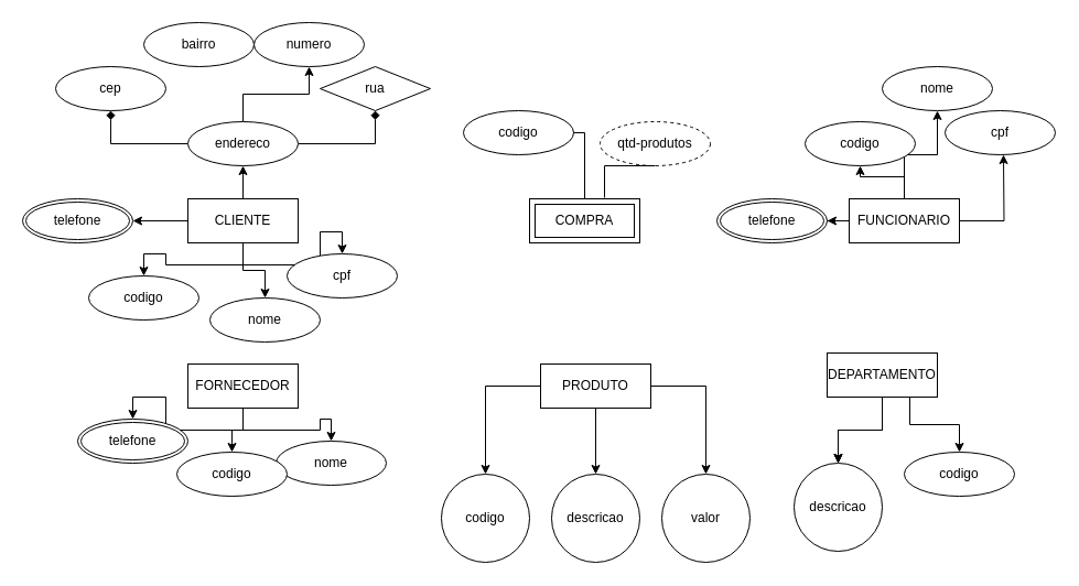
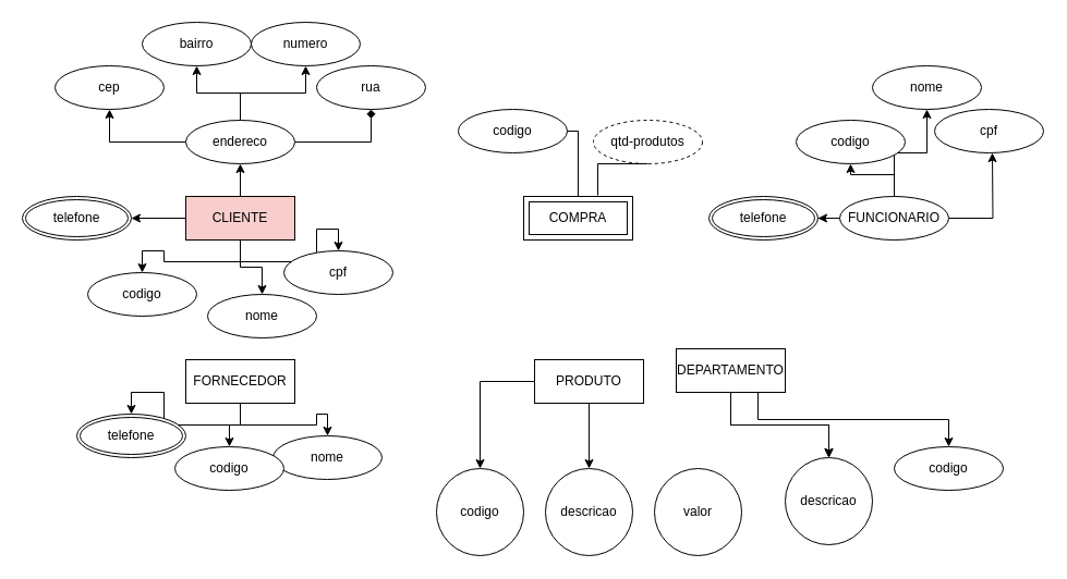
  <mxCell id="0" />
  <mxCell id="1" parent="0" />
  <mxCell id="2" style="edgeStyle=orthogonalEdgeStyle;rounded=0;orthogonalLoop=1;jettySize=auto;html=1;" edge="1" parent="1" source="7" target="47"><mxGeometry relative="1" as="geometry"><mxPoint x="220" y="130" as="targetPoint" /></mxGeometry></mxCell>
  <mxCell id="3" style="edgeStyle=orthogonalEdgeStyle;rounded=0;orthogonalLoop=1;jettySize=auto;html=1;" edge="1" parent="1" source="7" target="52"><mxGeometry relative="1" as="geometry"><mxPoint y="200" as="targetPoint" x="130" /></mxGeometry></mxCell>
  <mxCell id="4" style="edgeStyle=orthogonalEdgeStyle;rounded=0;orthogonalLoop=1;jettySize=auto;html=1;exitX=0.5;exitY=1;exitDx=0;exitDy=0;" edge="1" parent="1" source="7" target="53"><mxGeometry relative="1" as="geometry"><mxPoint x="140" y="240" as="targetPoint" /></mxGeometry></mxCell>
  <mxCell id="5" style="edgeStyle=orthogonalEdgeStyle;rounded=0;orthogonalLoop=1;jettySize=auto;html=1;" edge="1" parent="1" source="7" target="54"><mxGeometry relative="1" as="geometry"><mxPoint x="220" y="280" as="targetPoint" /></mxGeometry></mxCell>
  <mxCell id="6" style="edgeStyle=orthogonalEdgeStyle;rounded=0;orthogonalLoop=1;jettySize=auto;html=1;" edge="1" parent="1" source="7" target="55"><mxGeometry relative="1" as="geometry"><mxPoint x="290" y="260" as="targetPoint" /></mxGeometry></mxCell>
- <mxCell id="7" value="CLIENTE" style="whiteSpace=wrap;html=1;align=center;" vertex="1" parent="1"><mxGeometry x="170" y="180" width="100" height="40" as="geometry" /></mxCell>
+ <mxCell id="7" value="CLIENTE" style="whiteSpace=wrap;html=1;align=center;fillColor=#f8cecc;" vertex="1" parent="1"><mxGeometry x="170" y="180" width="100" height="40" as="geometry" /></mxCell>
  <mxCell id="8" value="COMPRA" style="shape=ext;margin=3;double=1;whiteSpace=wrap;html=1;align=center;" vertex="1" parent="1"><mxGeometry x="480" y="180" width="100" height="40" as="geometry" /></mxCell>
  <mxCell id="9" style="edgeStyle=orthogonalEdgeStyle;rounded=0;orthogonalLoop=1;jettySize=auto;html=1;" edge="1" parent="1" source="13" target="36"><mxGeometry relative="1" as="geometry"><mxPoint x="780" y="130" as="targetPoint" /></mxGeometry></mxCell>
  <mxCell id="10" style="edgeStyle=orthogonalEdgeStyle;rounded=0;orthogonalLoop=1;jettySize=auto;html=1;" edge="1" parent="1" source="13" target="37"><mxGeometry relative="1" as="geometry"><mxPoint x="850" y="120" as="targetPoint" /></mxGeometry></mxCell>
  <mxCell id="11" style="edgeStyle=orthogonalEdgeStyle;rounded=0;orthogonalLoop=1;jettySize=auto;html=1;" edge="1" parent="1" source="13"><mxGeometry relative="1" as="geometry"><mxPoint x="910" y="140" as="targetPoint" /></mxGeometry></mxCell>
  <mxCell id="12" style="edgeStyle=orthogonalEdgeStyle;rounded=0;orthogonalLoop=1;jettySize=auto;html=1;" edge="1" parent="1" source="13" target="39"><mxGeometry relative="1" as="geometry"><mxPoint x="730" y="200" as="targetPoint" /></mxGeometry></mxCell>
- <mxCell id="13" value="FUNCIONARIO" style="whiteSpace=wrap;html=1;align=center;" vertex="1" parent="1"><mxGeometry x="770" y="180" width="100" height="40" as="geometry" /></mxCell>
+ <mxCell id="13" value="FUNCIONARIO" style="ellipse;whiteSpace=wrap;html=1;align=center;" vertex="1" parent="1"><mxGeometry x="770" y="180" width="100" height="40" as="geometry" /></mxCell>
  <mxCell id="14" value="" style="edgeStyle=orthogonalEdgeStyle;rounded=0;orthogonalLoop=1;jettySize=auto;html=1;" edge="1" parent="1" source="17" target="31"><mxGeometry relative="1" as="geometry" /></mxCell>
- <mxCell id="15" value="" style="edgeStyle=orthogonalEdgeStyle;rounded=0;orthogonalLoop=1;jettySize=auto;html=1;" edge="1" parent="1" source="17" target="32"><mxGeometry relative="1" as="geometry" /></mxCell>
  <mxCell id="16" value="" style="edgeStyle=orthogonalEdgeStyle;rounded=0;orthogonalLoop=1;jettySize=auto;html=1;" edge="1" parent="1" source="17" target="33"><mxGeometry relative="1" as="geometry" /></mxCell>
  <mxCell id="17" value="PRODUTO" style="whiteSpace=wrap;html=1;align=center;" vertex="1" parent="1"><mxGeometry x="490" y="330" width="100" height="40" as="geometry" /></mxCell>
  <mxCell id="18" style="edgeStyle=orthogonalEdgeStyle;rounded=0;orthogonalLoop=1;jettySize=auto;html=1;" edge="1" parent="1" source="21" target="40"><mxGeometry relative="1" as="geometry"><mxPoint x="300" y="420" as="targetPoint" /></mxGeometry></mxCell>
  <mxCell id="19" style="edgeStyle=orthogonalEdgeStyle;rounded=0;orthogonalLoop=1;jettySize=auto;html=1;" edge="1" parent="1" source="21" target="41"><mxGeometry relative="1" as="geometry"><mxPoint x="210" y="430" as="targetPoint" /></mxGeometry></mxCell>
  <mxCell id="20" style="edgeStyle=orthogonalEdgeStyle;rounded=0;orthogonalLoop=1;jettySize=auto;html=1;" edge="1" parent="1" source="21" target="42"><mxGeometry relative="1" as="geometry"><mxPoint x="120" y="400" as="targetPoint" /></mxGeometry></mxCell>
  <mxCell id="21" value="FORNECEDOR" style="whiteSpace=wrap;html=1;align=center;" vertex="1" parent="1"><mxGeometry x="170" y="330" width="100" height="40" as="geometry" /></mxCell>
  <mxCell id="22" value="" style="edgeStyle=orthogonalEdgeStyle;rounded=0;orthogonalLoop=1;jettySize=auto;html=1;" edge="1" parent="1" source="26" target="34"><mxGeometry relative="1" as="geometry" /></mxCell>
  <mxCell id="23" value="" style="edgeStyle=orthogonalEdgeStyle;rounded=0;orthogonalLoop=1;jettySize=auto;html=1;" edge="1" parent="1" source="26" target="34"><mxGeometry relative="1" as="geometry" /></mxCell>
  <mxCell id="24" value="" style="edgeStyle=orthogonalEdgeStyle;rounded=0;orthogonalLoop=1;jettySize=auto;html=1;" edge="1" parent="1" source="26" target="34"><mxGeometry relative="1" as="geometry" /></mxCell>
  <mxCell id="25" style="edgeStyle=orthogonalEdgeStyle;rounded=0;orthogonalLoop=1;jettySize=auto;html=1;exitX=0.75;exitY=1;exitDx=0;exitDy=0;" edge="1" parent="1" source="26" target="35"><mxGeometry relative="1" as="geometry"><mxPoint x="870" y="430" as="targetPoint" /></mxGeometry></mxCell>
- <mxCell id="26" value="DEPARTAMENTO" style="whiteSpace=wrap;html=1;align=center;" vertex="1" parent="1"><mxGeometry x="750" y="320" width="100" height="40" as="geometry" /></mxCell>
+ <mxCell id="26" value="DEPARTAMENTO" style="whiteSpace=wrap;html=1;align=center;" vertex="1" parent="1"><mxGeometry x="620" y="320" width="100" height="40" as="geometry" /></mxCell>
  <mxCell id="27" value="codigo" style="ellipse;whiteSpace=wrap;html=1;align=center;" vertex="1" parent="1"><mxGeometry x="420" y="100" width="100" height="40" as="geometry" /></mxCell>
  <mxCell id="28" value="qtd-produtos" style="ellipse;whiteSpace=wrap;html=1;align=center;dashed=1;" vertex="1" parent="1"><mxGeometry x="544" y="110" width="100" height="40" as="geometry" /></mxCell>
  <mxCell id="29" value="" style="endArrow=none;html=1;rounded=0;" edge="1" parent="1" source="27" target="8"><mxGeometry relative="1" as="geometry"><mxPoint x="410" y="270" as="sourcePoint" /><mxPoint x="570" y="270" as="targetPoint" /><Array as="points"><mxPoint x="530" y="120" /></Array></mxGeometry></mxCell>
  <mxCell id="30" value="" style="endArrow=none;html=1;rounded=0;entryX=0.5;entryY=1;entryDx=0;entryDy=0;exitX=0.68;exitY=-0.025;exitDx=0;exitDy=0;exitPerimeter=0;" edge="1" parent="1" source="8" target="28"><mxGeometry relative="1" as="geometry"><mxPoint x="410" y="270" as="sourcePoint" /><mxPoint x="570" y="270" as="targetPoint" /><Array as="points"><mxPoint x="548" y="150" /></Array></mxGeometry></mxCell>
  <mxCell id="31" value="codigo" style="ellipse;whiteSpace=wrap;html=1;" vertex="1" parent="1"><mxGeometry x="400" y="430" width="80" height="80" as="geometry" /></mxCell>
  <mxCell id="32" value="valor" style="ellipse;whiteSpace=wrap;html=1;" vertex="1" parent="1"><mxGeometry x="600" y="430" width="80" height="80" as="geometry" /></mxCell>
  <mxCell id="33" value="descricao" style="ellipse;whiteSpace=wrap;html=1;" vertex="1" parent="1"><mxGeometry x="500" y="430" width="80" height="80" as="geometry" /></mxCell>
  <mxCell id="34" value="descricao" style="ellipse;whiteSpace=wrap;html=1;" vertex="1" parent="1"><mxGeometry x="720" y="420" width="80" height="80" as="geometry" /></mxCell>
  <mxCell id="35" value="codigo" style="ellipse;whiteSpace=wrap;html=1;align=center;" vertex="1" parent="1"><mxGeometry x="820" y="410" width="100" height="40" as="geometry" /></mxCell>
  <mxCell id="36" value="codigo" style="ellipse;whiteSpace=wrap;html=1;align=center;" vertex="1" parent="1"><mxGeometry x="730" y="110" width="100" height="40" as="geometry" /></mxCell>
  <mxCell id="37" value="nome" style="ellipse;whiteSpace=wrap;html=1;align=center;" vertex="1" parent="1"><mxGeometry x="800" y="60" width="100" height="40" as="geometry" /></mxCell>
  <mxCell id="38" value="cpf" style="ellipse;whiteSpace=wrap;html=1;align=center;" vertex="1" parent="1"><mxGeometry x="857" y="100" width="100" height="40" as="geometry" /></mxCell>
  <mxCell id="39" value="telefone" style="ellipse;shape=doubleEllipse;margin=3;whiteSpace=wrap;html=1;align=center;" vertex="1" parent="1"><mxGeometry x="650" y="180" width="100" height="40" as="geometry" /></mxCell>
  <mxCell id="40" value="nome" style="ellipse;whiteSpace=wrap;html=1;align=center;" vertex="1" parent="1"><mxGeometry x="250" y="400" width="100" height="40" as="geometry" /></mxCell>
  <mxCell id="41" value="codigo" style="ellipse;whiteSpace=wrap;html=1;align=center;" vertex="1" parent="1"><mxGeometry x="160" y="410" width="100" height="40" as="geometry" /></mxCell>
  <mxCell id="42" value="telefone" style="ellipse;shape=doubleEllipse;margin=3;whiteSpace=wrap;html=1;align=center;" vertex="1" parent="1"><mxGeometry x="70" y="380" width="100" height="40" as="geometry" /></mxCell>
+ <mxCell id="43" style="edgeStyle=orthogonalEdgeStyle;rounded=0;orthogonalLoop=1;jettySize=auto;html=1;" edge="1" parent="1" source="47" target="48"><mxGeometry relative="1" as="geometry"><mxPoint x="220" y="60" as="targetPoint" /></mxGeometry></mxCell>
  <mxCell id="44" style="edgeStyle=orthogonalEdgeStyle;rounded=0;orthogonalLoop=1;jettySize=auto;html=1;" edge="1" parent="1" source="47" target="49"><mxGeometry relative="1" as="geometry"><mxPoint x="280" y="40" as="targetPoint" /></mxGeometry></mxCell>
  <mxCell id="45" style="edgeStyle=orthogonalEdgeStyle;rounded=0;orthogonalLoop=1;jettySize=auto;html=1;endArrow=diamond;" edge="1" parent="1" source="47" target="50"><mxGeometry relative="1" as="geometry"><mxPoint x="310" y="100" as="targetPoint" /></mxGeometry></mxCell>
- <mxCell id="46" style="edgeStyle=orthogonalEdgeStyle;rounded=0;orthogonalLoop=1;jettySize=auto;html=1;endArrow=diamond;" edge="1" parent="1" source="47" target="51"><mxGeometry relative="1" as="geometry"><mxPoint y="90" as="targetPoint" x="130" /></mxGeometry></mxCell>
+ <mxCell id="46" style="edgeStyle=orthogonalEdgeStyle;rounded=0;orthogonalLoop=1;jettySize=auto;html=1;" edge="1" parent="1" source="47" target="51"><mxGeometry relative="1" as="geometry"><mxPoint y="90" as="targetPoint" x="130" /></mxGeometry></mxCell>
  <mxCell id="47" value="endereco" style="ellipse;whiteSpace=wrap;html=1;align=center;" vertex="1" parent="1"><mxGeometry x="170" y="110" width="100" height="40" as="geometry" /></mxCell>
  <mxCell id="48" value="bairro" style="ellipse;whiteSpace=wrap;html=1;align=center;" vertex="1" parent="1"><mxGeometry y="20" width="100" height="40" as="geometry" x="130" /></mxCell>
  <mxCell id="49" value="numero" style="ellipse;whiteSpace=wrap;html=1;align=center;" vertex="1" parent="1"><mxGeometry x="230" y="20" width="100" height="40" as="geometry" /></mxCell>
- <mxCell id="50" value="rua" style="rhombus;whiteSpace=wrap;html=1;align=center;" vertex="1" parent="1"><mxGeometry x="290" y="60" width="100" height="40" as="geometry" /></mxCell>
+ <mxCell id="50" value="rua" style="ellipse;whiteSpace=wrap;html=1;align=center;" vertex="1" parent="1"><mxGeometry x="290" y="60" width="100" height="40" as="geometry" /></mxCell>
  <mxCell id="51" value="cep" style="ellipse;whiteSpace=wrap;html=1;align=center;" vertex="1" parent="1"><mxGeometry x="50" y="60" width="100" height="40" as="geometry" /></mxCell>
  <mxCell id="52" value="telefone" style="ellipse;shape=doubleEllipse;margin=3;whiteSpace=wrap;html=1;align=center;" vertex="1" parent="1"><mxGeometry x="20" y="180" width="100" height="40" as="geometry" /></mxCell>
  <mxCell id="53" value="codigo" style="ellipse;whiteSpace=wrap;html=1;align=center;" vertex="1" parent="1"><mxGeometry x="80" y="250" width="100" height="40" as="geometry" /></mxCell>
  <mxCell id="54" value="nome" style="ellipse;whiteSpace=wrap;html=1;align=center;" vertex="1" parent="1"><mxGeometry x="190" y="270" width="100" height="40" as="geometry" /></mxCell>
  <mxCell id="55" value="cpf" style="ellipse;whiteSpace=wrap;html=1;align=center;" vertex="1" parent="1"><mxGeometry x="260" y="230" width="100" height="40" as="geometry" /></mxCell>
